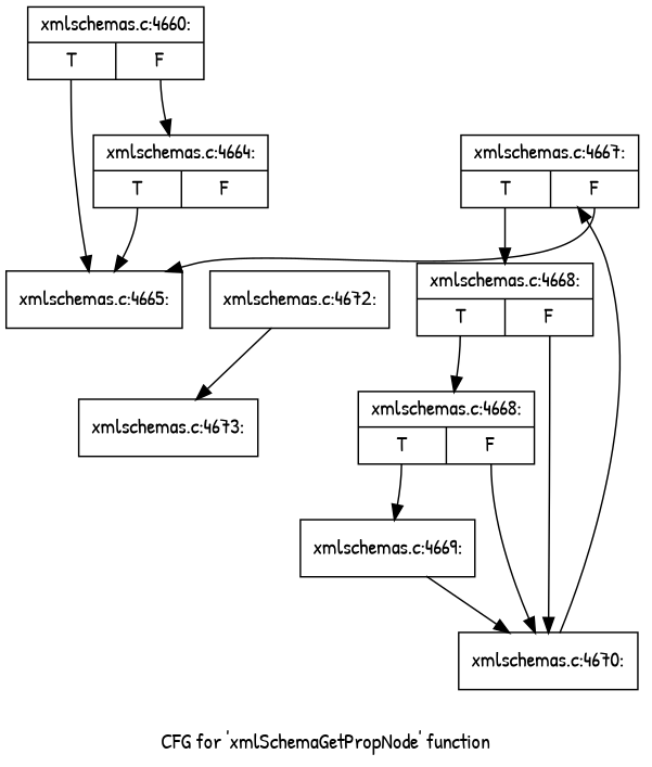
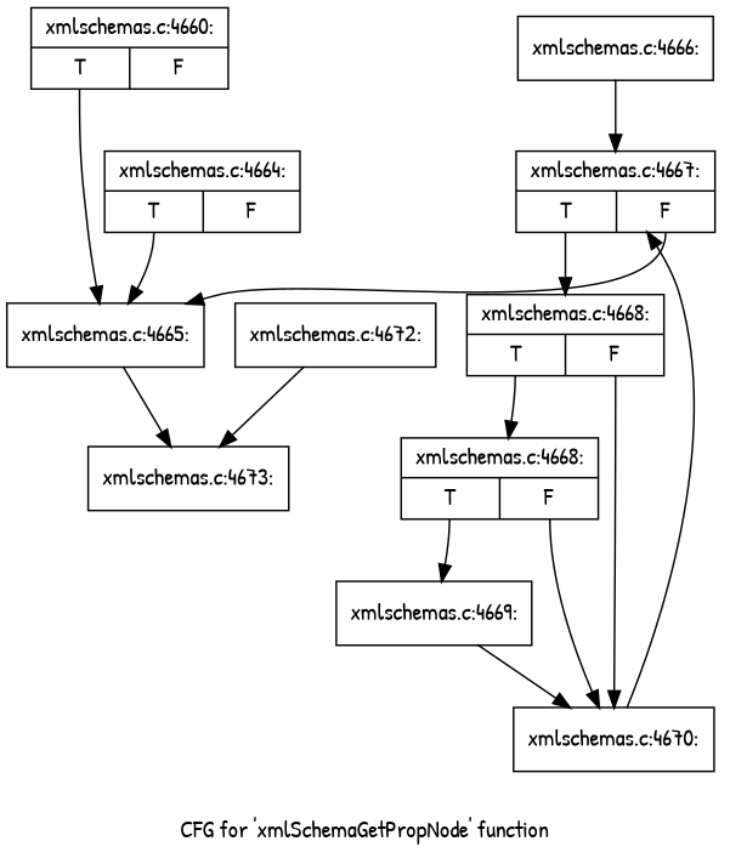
  digraph {
    fontname="Patrick Hand"
    label="CFG for 'xmlSchemaGetPropNode' function"
    node [fontname="Patrick Hand" shape=record]
    edge [fontname="Patrick Hand"]
    n1 [label="{xmlschemas.c:4660:|{<s0>T|<s1>F}}"]
    n2 [label="{xmlschemas.c:4665:}"]
    n3 [label="{xmlschemas.c:4664:|{<s0>T|<s1>F}}"]
    n4 [label="{xmlschemas.c:4673:}"]
+   n5 [label="{xmlschemas.c:4666:}"]
    n6 [label="{xmlschemas.c:4667:|{<s0>T|<s1>F}}"]
    n7 [label="{xmlschemas.c:4668:|{<s0>T|<s1>F}}"]
    n8 [label="{xmlschemas.c:4668:|{<s0>T|<s1>F}}"]
    n9 [label="{xmlschemas.c:4670:}"]
    n10 [label="{xmlschemas.c:4672:}"]
    n11 [label="{xmlschemas.c:4669:}"]
    n1 -> n2 [tailport=s0]
-   n1 -> n3 [tailport=s1]
+   n2 -> n4
    n3 -> n2 [tailport=s0]
+   n5 -> n6
    n6 -> n2 [tailport=s1]
    n6 -> n7 [tailport=s0]
    n7 -> n8 [tailport=s0]
    n7 -> n9 [tailport=s1]
    n8 -> n9 [tailport=s1]
    n8 -> n11 [tailport=s0]
    n9 -> n6
    n10 -> n4
    n11 -> n9
  }
